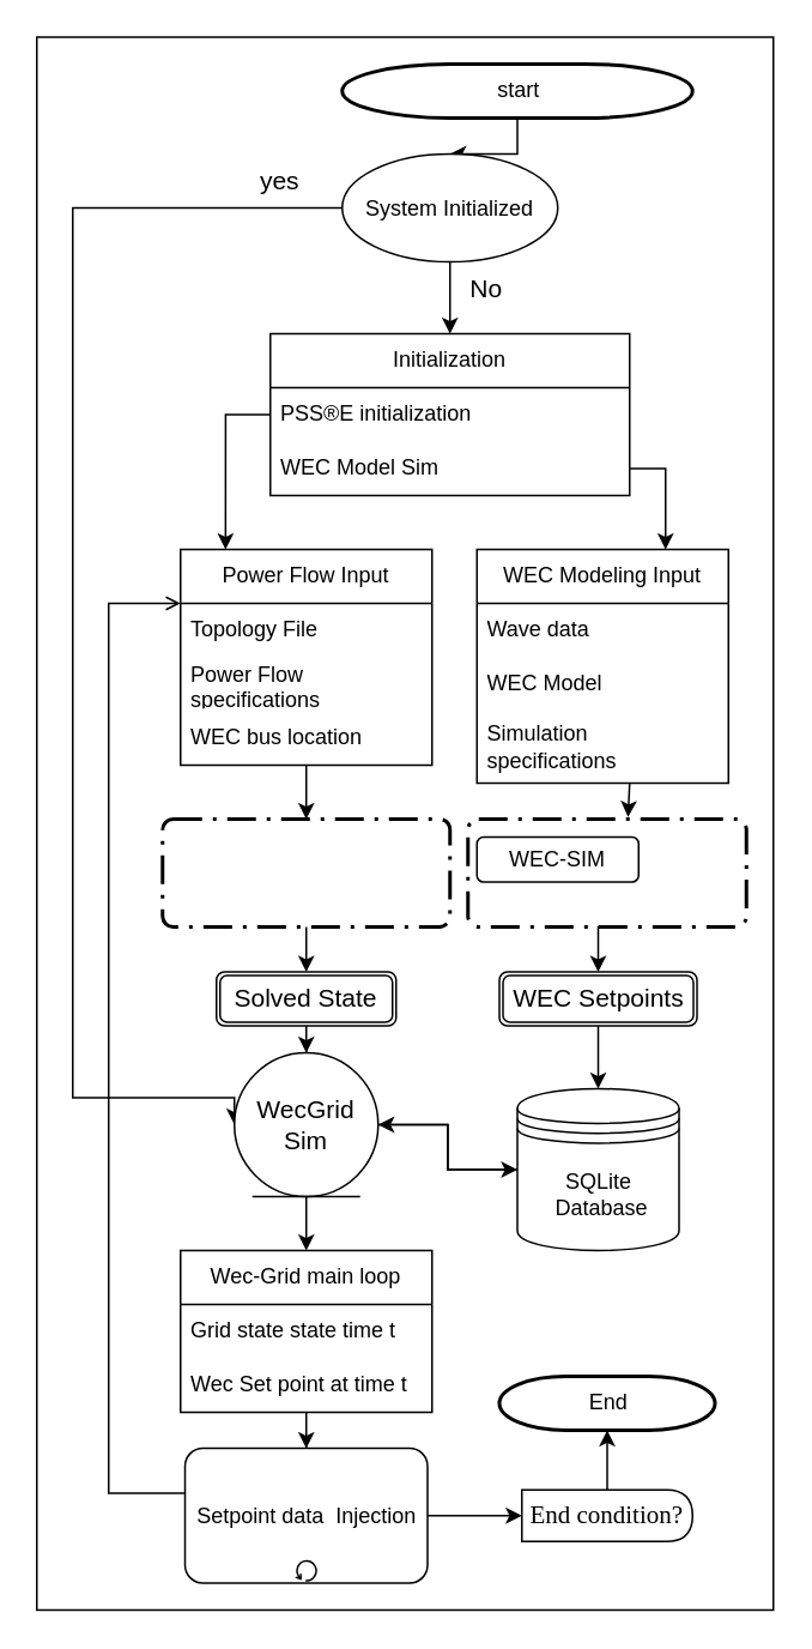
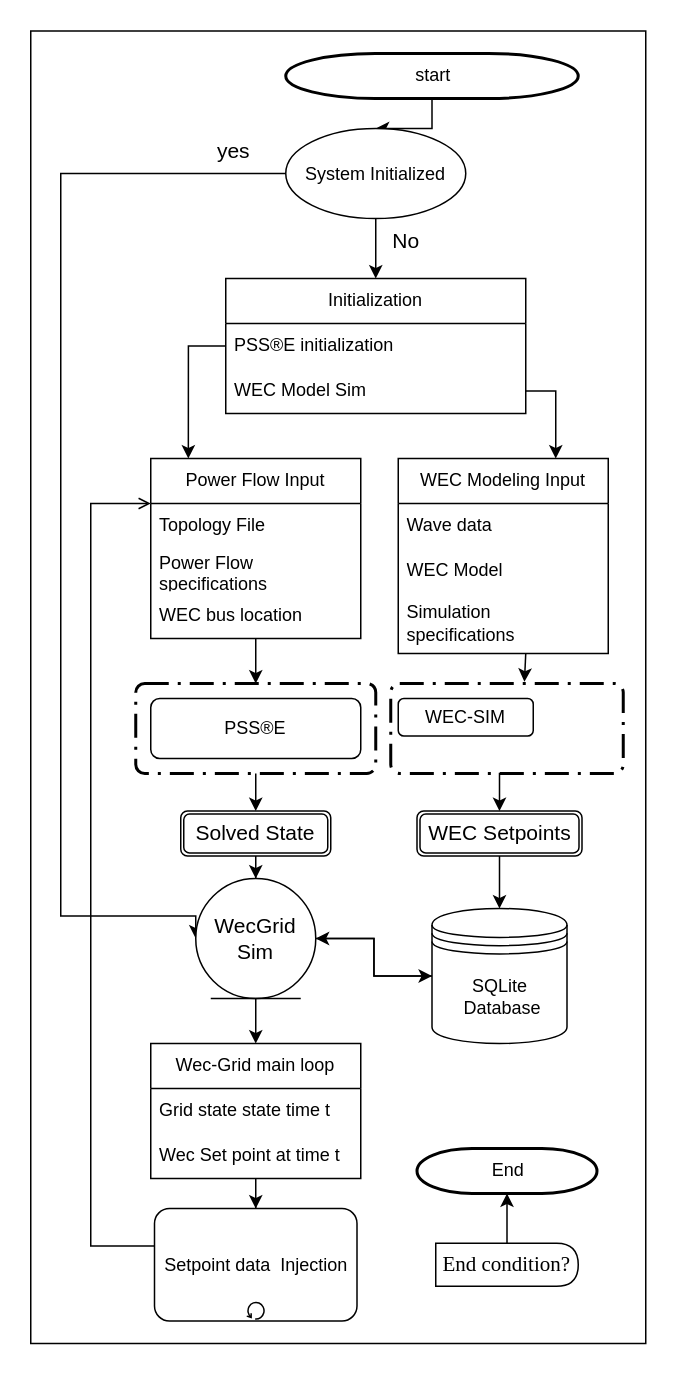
  <mxCell id="0" />
  <mxCell id="1" parent="0" />
  <mxCell id="2" value="" style="verticalLabelPosition=bottom;verticalAlign=top;html=1;shape=mxgraph.basic.rect;fillColor2=none;strokeWidth=1;size=20;indent=5;shadow=0;" parent="1" vertex="1"><mxGeometry x="20" y="20" width="410" height="875" as="geometry" /></mxCell>
  <mxCell id="3" style="edgeStyle=orthogonalEdgeStyle;rounded=0;orthogonalLoop=1;jettySize=auto;html=1;fontSize=14;" parent="1" source="4" target="30" edge="1"><mxGeometry relative="1" as="geometry" /></mxCell>
  <mxCell id="4" value="start" style="shape=mxgraph.flowchart.terminator;strokeWidth=2;gradientColor=none;gradientDirection=north;fontStyle=0;html=1;" parent="1" vertex="1"><mxGeometry x="190" y="35" width="195" height="30" as="geometry" /></mxCell>
  <mxCell id="5" style="edgeStyle=orthogonalEdgeStyle;rounded=0;orthogonalLoop=1;jettySize=auto;html=1;exitX=0.5;exitY=1;exitDx=0;exitDy=0;entryX=0.5;entryY=0;entryDx=0;entryDy=0;fontSize=14;exitPerimeter=0;" parent="1" source="48" target="24" edge="1"><mxGeometry relative="1" as="geometry"><mxPoint x="170" y="525" as="targetPoint" /></mxGeometry></mxCell>
+ <mxCell id="6" value="PSS®E" style="rounded=1;whiteSpace=wrap;html=1;" parent="1" vertex="1"><mxGeometry x="100" y="465" width="140" height="40" as="geometry" /></mxCell>
  <mxCell id="7" style="edgeStyle=orthogonalEdgeStyle;rounded=0;orthogonalLoop=1;jettySize=auto;html=1;entryX=0.5;entryY=0;entryDx=0;entryDy=0;fontSize=14;entryPerimeter=0;" parent="1" source="8" target="48" edge="1"><mxGeometry relative="1" as="geometry" /></mxCell>
  <mxCell id="8" value="Power Flow Input" style="swimlane;fontStyle=0;childLayout=stackLayout;horizontal=1;startSize=30;horizontalStack=0;resizeParent=1;resizeParentMax=0;resizeLast=0;collapsible=1;marginBottom=0;whiteSpace=wrap;html=1;" parent="1" vertex="1"><mxGeometry x="100" y="305" width="140" height="120" as="geometry" /></mxCell>
  <mxCell id="9" value="Topology File" style="text;strokeColor=none;fillColor=none;align=left;verticalAlign=middle;spacingLeft=4;spacingRight=4;overflow=hidden;points=[[0,0.5],[1,0.5]];portConstraint=eastwest;rotatable=0;whiteSpace=wrap;html=1;" parent="8" vertex="1"><mxGeometry y="30" width="140" height="30" as="geometry" /></mxCell>
  <mxCell id="10" value="Power Flow specifications" style="text;strokeColor=none;fillColor=none;align=left;verticalAlign=middle;spacingLeft=4;spacingRight=4;overflow=hidden;points=[[0,0.5],[1,0.5]];portConstraint=eastwest;rotatable=0;whiteSpace=wrap;html=1;" parent="8" vertex="1"><mxGeometry y="60" width="140" height="30" as="geometry" /></mxCell>
  <mxCell id="11" value="WEC bus location" style="text;strokeColor=none;fillColor=none;align=left;verticalAlign=middle;spacingLeft=4;spacingRight=4;overflow=hidden;points=[[0,0.5],[1,0.5]];portConstraint=eastwest;rotatable=0;whiteSpace=wrap;html=1;" parent="8" vertex="1"><mxGeometry y="90" width="140" height="30" as="geometry" /></mxCell>
  <mxCell id="12" style="edgeStyle=orthogonalEdgeStyle;rounded=0;orthogonalLoop=1;jettySize=auto;html=1;exitX=1;exitY=0.5;exitDx=0;exitDy=0;fontSize=14;" parent="8" source="11" target="11" edge="1"><mxGeometry relative="1" as="geometry" /></mxCell>
  <mxCell id="13" value="WEC Modeling Input" style="swimlane;fontStyle=0;childLayout=stackLayout;horizontal=1;startSize=30;horizontalStack=0;resizeParent=1;resizeParentMax=0;resizeLast=0;collapsible=1;marginBottom=0;whiteSpace=wrap;html=1;" parent="1" vertex="1"><mxGeometry x="265" y="305" width="140" height="130" as="geometry" /></mxCell>
  <mxCell id="14" value="Wave data" style="text;strokeColor=none;fillColor=none;align=left;verticalAlign=middle;spacingLeft=4;spacingRight=4;overflow=hidden;points=[[0,0.5],[1,0.5]];portConstraint=eastwest;rotatable=0;whiteSpace=wrap;html=1;" parent="13" vertex="1"><mxGeometry y="30" width="140" height="30" as="geometry" /></mxCell>
  <mxCell id="15" value="WEC Model" style="text;strokeColor=none;fillColor=none;align=left;verticalAlign=middle;spacingLeft=4;spacingRight=4;overflow=hidden;points=[[0,0.5],[1,0.5]];portConstraint=eastwest;rotatable=0;whiteSpace=wrap;html=1;" parent="13" vertex="1"><mxGeometry y="60" width="140" height="30" as="geometry" /></mxCell>
  <mxCell id="16" value="Simulation specifications" style="text;strokeColor=none;fillColor=none;align=left;verticalAlign=middle;spacingLeft=4;spacingRight=4;overflow=hidden;points=[[0,0.5],[1,0.5]];portConstraint=eastwest;rotatable=0;whiteSpace=wrap;html=1;" parent="13" vertex="1"><mxGeometry y="90" width="140" height="40" as="geometry" /></mxCell>
  <mxCell id="17" value="WEC-SIM" style="rounded=1;whiteSpace=wrap;html=1;" parent="1" vertex="1"><mxGeometry x="265" y="465" width="90" height="25" as="geometry" /></mxCell>
  <mxCell id="18" style="edgeStyle=orthogonalEdgeStyle;rounded=0;orthogonalLoop=1;jettySize=auto;html=1;entryX=1;entryY=0.5;entryDx=0;entryDy=0;fontSize=14;" parent="1" source="19" target="33" edge="1"><mxGeometry relative="1" as="geometry" /></mxCell>
  <mxCell id="19" value="SQLite &amp;nbsp;Database" style="shape=datastore;whiteSpace=wrap;html=1;" parent="1" vertex="1"><mxGeometry x="287.5" y="605" width="90" height="90" as="geometry" /></mxCell>
  <mxCell id="20" value="Initialization" style="swimlane;fontStyle=0;childLayout=stackLayout;horizontal=1;startSize=30;horizontalStack=0;resizeParent=1;resizeParentMax=0;resizeLast=0;collapsible=1;marginBottom=0;whiteSpace=wrap;html=1;" parent="1" vertex="1"><mxGeometry x="150" y="185" width="200" height="90" as="geometry" /></mxCell>
  <mxCell id="21" value="PSS®E initialization" style="text;strokeColor=none;fillColor=none;align=left;verticalAlign=middle;spacingLeft=4;spacingRight=4;overflow=hidden;points=[[0,0.5],[1,0.5]];portConstraint=eastwest;rotatable=0;whiteSpace=wrap;html=1;" parent="20" vertex="1"><mxGeometry y="30" width="200" height="30" as="geometry" /></mxCell>
  <mxCell id="22" value="WEC Model Sim" style="text;strokeColor=none;fillColor=none;align=left;verticalAlign=middle;spacingLeft=4;spacingRight=4;overflow=hidden;points=[[0,0.5],[1,0.5]];portConstraint=eastwest;rotatable=0;whiteSpace=wrap;html=1;" parent="20" vertex="1"><mxGeometry y="60" width="200" height="30" as="geometry" /></mxCell>
  <mxCell id="23" style="edgeStyle=orthogonalEdgeStyle;rounded=0;orthogonalLoop=1;jettySize=auto;html=1;entryX=0.5;entryY=0;entryDx=0;entryDy=0;fontSize=14;" parent="1" source="24" target="33" edge="1"><mxGeometry relative="1" as="geometry" /></mxCell>
  <mxCell id="24" value="Solved State" style="shape=ext;double=1;rounded=1;whiteSpace=wrap;html=1;fontSize=14;" parent="1" vertex="1"><mxGeometry x="120" y="540" width="100" height="30" as="geometry" /></mxCell>
  <mxCell id="25" style="edgeStyle=orthogonalEdgeStyle;rounded=0;orthogonalLoop=1;jettySize=auto;html=1;exitX=0.5;exitY=1;exitDx=0;exitDy=0;entryX=0.5;entryY=0;entryDx=0;entryDy=0;fontSize=14;" parent="1" source="26" target="19" edge="1"><mxGeometry relative="1" as="geometry" /></mxCell>
  <mxCell id="26" value="WEC Setpoints" style="shape=ext;double=1;rounded=1;whiteSpace=wrap;html=1;fontSize=14;" parent="1" vertex="1"><mxGeometry x="277.5" y="540" width="110" height="30" as="geometry" /></mxCell>
  <mxCell id="27" style="edgeStyle=orthogonalEdgeStyle;rounded=0;orthogonalLoop=1;jettySize=auto;html=1;exitX=0;exitY=0.5;exitDx=0;exitDy=0;entryX=0.179;entryY=0;entryDx=0;entryDy=0;entryPerimeter=0;fontSize=14;" parent="1" source="21" target="8" edge="1"><mxGeometry relative="1" as="geometry" /></mxCell>
  <mxCell id="28" style="edgeStyle=orthogonalEdgeStyle;rounded=0;orthogonalLoop=1;jettySize=auto;html=1;entryX=0.5;entryY=0;entryDx=0;entryDy=0;fontSize=14;" parent="1" source="30" target="20" edge="1"><mxGeometry relative="1" as="geometry" /></mxCell>
  <mxCell id="29" style="edgeStyle=orthogonalEdgeStyle;rounded=0;orthogonalLoop=1;jettySize=auto;html=1;entryX=0;entryY=0.5;entryDx=0;entryDy=0;fontSize=12;" parent="1" source="30" target="33" edge="1"><mxGeometry relative="1" as="geometry"><Array as="points"><mxPoint x="40" y="115" /><mxPoint x="40" y="610" /></Array></mxGeometry></mxCell>
  <mxCell id="30" value="&lt;font style=&quot;font-size: 12px;&quot;&gt;System Initialized&lt;/font&gt;" style="ellipse;whiteSpace=wrap;html=1;fontSize=14;" parent="1" vertex="1"><mxGeometry x="190" y="85" width="120" height="60" as="geometry" /></mxCell>
  <mxCell id="31" style="edgeStyle=orthogonalEdgeStyle;rounded=0;orthogonalLoop=1;jettySize=auto;html=1;fontSize=12;" parent="1" source="33" target="37" edge="1"><mxGeometry relative="1" as="geometry" /></mxCell>
  <mxCell id="32" style="edgeStyle=orthogonalEdgeStyle;rounded=0;orthogonalLoop=1;jettySize=auto;html=1;entryX=0;entryY=0.5;entryDx=0;entryDy=0;fontFamily=Helvetica;fontSize=18;" parent="1" source="33" target="19" edge="1"><mxGeometry relative="1" as="geometry" /></mxCell>
  <mxCell id="33" value="WecGrid Sim" style="ellipse;shape=umlEntity;whiteSpace=wrap;html=1;fontSize=14;" parent="1" vertex="1"><mxGeometry x="130" y="585" width="80" height="80" as="geometry" /></mxCell>
  <mxCell id="34" value="yes" style="text;html=1;align=center;verticalAlign=middle;resizable=0;points=[];autosize=1;strokeColor=none;fillColor=none;fontSize=14;" parent="1" vertex="1"><mxGeometry x="130" y="85" width="50" height="30" as="geometry" /></mxCell>
  <mxCell id="35" value="No" style="text;html=1;align=center;verticalAlign=middle;resizable=0;points=[];autosize=1;strokeColor=none;fillColor=none;fontSize=14;" parent="1" vertex="1"><mxGeometry x="250" width="40" height="30" as="geometry" y="145" /></mxCell>
  <mxCell id="36" style="edgeStyle=orthogonalEdgeStyle;rounded=0;orthogonalLoop=1;jettySize=auto;html=1;entryX=0.5;entryY=0;entryDx=0;entryDy=0;entryPerimeter=0;fontSize=12;" parent="1" source="37" target="43" edge="1"><mxGeometry relative="1" as="geometry" /></mxCell>
  <mxCell id="37" value="Wec-Grid main loop" style="swimlane;fontStyle=0;childLayout=stackLayout;horizontal=1;startSize=30;horizontalStack=0;resizeParent=1;resizeParentMax=0;resizeLast=0;collapsible=1;marginBottom=0;whiteSpace=wrap;html=1;" parent="1" vertex="1"><mxGeometry x="100" y="695" width="140" height="90" as="geometry" /></mxCell>
  <mxCell id="38" value="Grid state state time t" style="text;strokeColor=none;fillColor=none;align=left;verticalAlign=middle;spacingLeft=4;spacingRight=4;overflow=hidden;points=[[0,0.5],[1,0.5]];portConstraint=eastwest;rotatable=0;whiteSpace=wrap;html=1;" parent="37" vertex="1"><mxGeometry y="30" width="140" height="30" as="geometry" /></mxCell>
  <mxCell id="39" value="Wec Set point at time t" style="text;strokeColor=none;fillColor=none;align=left;verticalAlign=middle;spacingLeft=4;spacingRight=4;overflow=hidden;points=[[0,0.5],[1,0.5]];portConstraint=eastwest;rotatable=0;whiteSpace=wrap;html=1;" parent="37" vertex="1"><mxGeometry y="60" width="140" height="30" as="geometry" /></mxCell>
  <mxCell id="40" style="edgeStyle=orthogonalEdgeStyle;rounded=0;orthogonalLoop=1;jettySize=auto;html=1;exitX=1;exitY=0.5;exitDx=0;exitDy=0;fontSize=14;" parent="37" edge="1"><mxGeometry relative="1" as="geometry"><mxPoint x="140" y="105" as="sourcePoint" /><mxPoint x="140" y="105" as="targetPoint" /></mxGeometry></mxCell>
  <mxCell id="41" style="edgeStyle=orthogonalEdgeStyle;rounded=0;orthogonalLoop=1;jettySize=auto;html=1;entryX=0;entryY=0.25;entryDx=0;entryDy=0;fontSize=12;endArrow=open;" parent="1" source="43" target="8" edge="1"><mxGeometry relative="1" as="geometry"><Array as="points"><mxPoint x="60" y="830" /><mxPoint x="60" y="335" /></Array></mxGeometry></mxCell>
- <mxCell id="42" style="edgeStyle=orthogonalEdgeStyle;rounded=0;orthogonalLoop=1;jettySize=auto;html=1;exitX=1;exitY=0.5;exitDx=0;exitDy=0;exitPerimeter=0;entryX=0;entryY=0.5;entryDx=0;entryDy=0;fontFamily=Times New Roman;fontSize=14;" parent="1" source="43" target="46" edge="1"><mxGeometry relative="1" as="geometry" /></mxCell>
  <mxCell id="43" value="Setpoint data &amp;nbsp;Injection" style="points=[[0.25,0,0],[0.5,0,0],[0.75,0,0],[1,0.25,0],[1,0.5,0],[1,0.75,0],[0.75,1,0],[0.5,1,0],[0.25,1,0],[0,0.75,0],[0,0.5,0],[0,0.25,0]];shape=mxgraph.bpmn.task;whiteSpace=wrap;rectStyle=rounded;size=10;html=1;taskMarker=abstract;isLoopStandard=1;fontSize=12;" parent="1" vertex="1"><mxGeometry x="102.5" y="805" width="135" height="75" as="geometry" /></mxCell>
  <mxCell id="44" value="End" style="shape=mxgraph.flowchart.terminator;strokeWidth=2;gradientColor=none;gradientDirection=north;fontStyle=0;html=1;" parent="1" vertex="1"><mxGeometry x="277.5" y="765" width="120" height="30" as="geometry" /></mxCell>
  <mxCell id="45" style="edgeStyle=orthogonalEdgeStyle;rounded=0;orthogonalLoop=1;jettySize=auto;html=1;entryX=0.5;entryY=1;entryDx=0;entryDy=0;entryPerimeter=0;fontFamily=Times New Roman;fontSize=14;" parent="1" source="46" target="44" edge="1"><mxGeometry relative="1" as="geometry" /></mxCell>
  <mxCell id="46" value="End condition?" style="shape=delay;whiteSpace=wrap;html=1;fontFamily=Times New Roman;fontSize=14;" parent="1" vertex="1"><mxGeometry x="290" y="828.13" width="95" height="28.75" as="geometry" /></mxCell>
  <mxCell id="47" style="edgeStyle=orthogonalEdgeStyle;rounded=0;orthogonalLoop=1;jettySize=auto;html=1;exitX=0.5;exitY=1;exitDx=0;exitDy=0;exitPerimeter=0;fontFamily=Times New Roman;fontSize=14;" parent="1" source="44" target="44" edge="1"><mxGeometry relative="1" as="geometry" /></mxCell>
  <mxCell id="48" value="" style="points=[[0.25,0,0],[0.5,0,0],[0.75,0,0],[1,0.25,0],[1,0.5,0],[1,0.75,0],[0.75,1,0],[0.5,1,0],[0.25,1,0],[0,0.75,0],[0,0.5,0],[0,0.25,0]];rounded=1;arcSize=10;dashed=1;strokeColor=#000000;fillColor=none;gradientColor=none;dashPattern=8 3 1 3;strokeWidth=2;whiteSpace=wrap;shadow=0;" parent="1" vertex="1"><mxGeometry x="90" y="455" width="160" height="60" as="geometry" /></mxCell>
  <mxCell id="49" value="" style="endArrow=classic;html=1;rounded=0;shadow=0;entryX=0.75;entryY=0;entryDx=0;entryDy=0;exitX=1;exitY=0.5;exitDx=0;exitDy=0;" parent="1" source="22" target="13" edge="1"><mxGeometry width="50" height="50" relative="1" as="geometry"><mxPoint x="260" y="395" as="sourcePoint" /><mxPoint x="310" y="345" as="targetPoint" /><Array as="points"><mxPoint x="370" y="260" /></Array></mxGeometry></mxCell>
  <mxCell id="50" value="" style="points=[[0.25,0,0],[0.5,0,0],[0.75,0,0],[1,0.25,0],[1,0.5,0],[1,0.75,0],[0.75,1,0],[0.5,1,0],[0.25,1,0],[0,0.75,0],[0,0.5,0],[0,0.25,0]];rounded=1;arcSize=10;dashed=1;strokeColor=#000000;fillColor=none;gradientColor=none;dashPattern=8 3 1 3;strokeWidth=2;whiteSpace=wrap;shadow=0;" parent="1" vertex="1"><mxGeometry x="260" y="455" width="155" height="60" as="geometry" /></mxCell>
  <mxCell id="51" style="edgeStyle=orthogonalEdgeStyle;rounded=0;orthogonalLoop=1;jettySize=auto;html=1;entryX=0.5;entryY=0;entryDx=0;entryDy=0;fontSize=14;exitX=0.5;exitY=1;exitDx=0;exitDy=0;exitPerimeter=0;" parent="1" source="50" target="26" edge="1"><mxGeometry relative="1" as="geometry"><mxPoint x="345" y="445" as="sourcePoint" /><mxPoint x="345" y="475" as="targetPoint" /></mxGeometry></mxCell>
  <mxCell id="52" value="" style="endArrow=classic;html=1;rounded=0;shadow=0;entryX=0.575;entryY=-0.019;entryDx=0;entryDy=0;entryPerimeter=0;" parent="1" target="50" edge="1"><mxGeometry width="50" height="50" relative="1" as="geometry"><mxPoint x="350" y="435" as="sourcePoint" /><mxPoint x="330" y="485" as="targetPoint" /></mxGeometry></mxCell>
